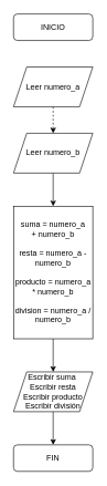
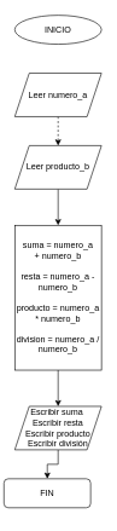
  <mxCell id="0" />
  <mxCell id="1" parent="0" />
- <mxCell id="2" value="INICIO" style="rounded=1;whiteSpace=wrap;html=1;fontSize=12;glass=0;strokeWidth=1;shadow=0;" vertex="1" parent="1"><mxGeometry x="20" y="20" width="120" height="40" as="geometry" /></mxCell>
+ <mxCell id="2" value="INICIO" style="ellipse;whiteSpace=wrap;html=1;fontSize=12;glass=0;strokeWidth=1;shadow=0;" vertex="1" parent="1"><mxGeometry x="20" y="20" width="120" height="40" as="geometry" /></mxCell>
  <mxCell id="3" style="edgeStyle=orthogonalEdgeStyle;rounded=0;orthogonalLoop=1;jettySize=auto;html=1;dashed=1;" edge="1" parent="1" source="4" target="6"><mxGeometry relative="1" as="geometry" /></mxCell>
  <mxCell id="4" value="Leer numero_a" style="shape=parallelogram;perimeter=parallelogramPerimeter;whiteSpace=wrap;html=1;fixedSize=1;" vertex="1" parent="1"><mxGeometry x="20" y="100" width="120" height="60" as="geometry" /></mxCell>
  <mxCell id="5" style="edgeStyle=orthogonalEdgeStyle;rounded=0;orthogonalLoop=1;jettySize=auto;html=1;entryX=0.5;entryY=0;entryDx=0;entryDy=0;" edge="1" parent="1" source="6" target="8"><mxGeometry relative="1" as="geometry" /></mxCell>
- <mxCell id="6" value="Leer numero_b" style="shape=parallelogram;perimeter=parallelogramPerimeter;whiteSpace=wrap;html=1;fixedSize=1;" vertex="1" parent="1"><mxGeometry x="20" y="200" width="120" height="60" as="geometry" /></mxCell>
+ <mxCell id="6" value="Leer producto_b" style="shape=parallelogram;perimeter=parallelogramPerimeter;whiteSpace=wrap;html=1;fixedSize=1;" vertex="1" parent="1"><mxGeometry x="20" y="200" width="120" height="60" as="geometry" /></mxCell>
  <mxCell id="7" style="edgeStyle=orthogonalEdgeStyle;rounded=0;orthogonalLoop=1;jettySize=auto;html=1;entryX=0.5;entryY=0;entryDx=0;entryDy=0;" edge="1" parent="1" source="8" target="10"><mxGeometry relative="1" as="geometry" /></mxCell>
  <mxCell id="8" value="suma = numero_a +&amp;nbsp;numero_b&lt;br&gt;&lt;br&gt;resta = numero_a - numero_b&lt;br&gt;&lt;br&gt;producto = numero_a * numero_b&lt;br&gt;&lt;br&gt;division = numero_a / numero_b" style="rounded=0;whiteSpace=wrap;html=1;" vertex="1" parent="1"><mxGeometry x="20" y="310" width="120" height="200" as="geometry" /></mxCell>
  <mxCell id="9" style="edgeStyle=orthogonalEdgeStyle;rounded=0;orthogonalLoop=1;jettySize=auto;html=1;" edge="1" parent="1" source="10" target="11"><mxGeometry relative="1" as="geometry" /></mxCell>
  <mxCell id="10" value="Escribir suma&amp;nbsp;&lt;br&gt;Escribir resta&lt;br&gt;Escribir producto&lt;br&gt;Escribir división" style="shape=parallelogram;perimeter=parallelogramPerimeter;whiteSpace=wrap;html=1;fixedSize=1;" vertex="1" parent="1"><mxGeometry x="20" y="560" width="120" height="60" as="geometry" /></mxCell>
- <mxCell id="11" value="FIN" style="rounded=1;whiteSpace=wrap;html=1;fontSize=12;glass=0;strokeWidth=1;shadow=0;" vertex="1" parent="1"><mxGeometry x="20" y="670" width="120" height="40" as="geometry" /></mxCell>
+ <mxCell id="11" value="FIN" style="rounded=1;whiteSpace=wrap;html=1;fontSize=12;glass=0;strokeWidth=1;shadow=0;" vertex="1" parent="1"><mxGeometry x="5" y="660" width="120" height="40" as="geometry" /></mxCell>
